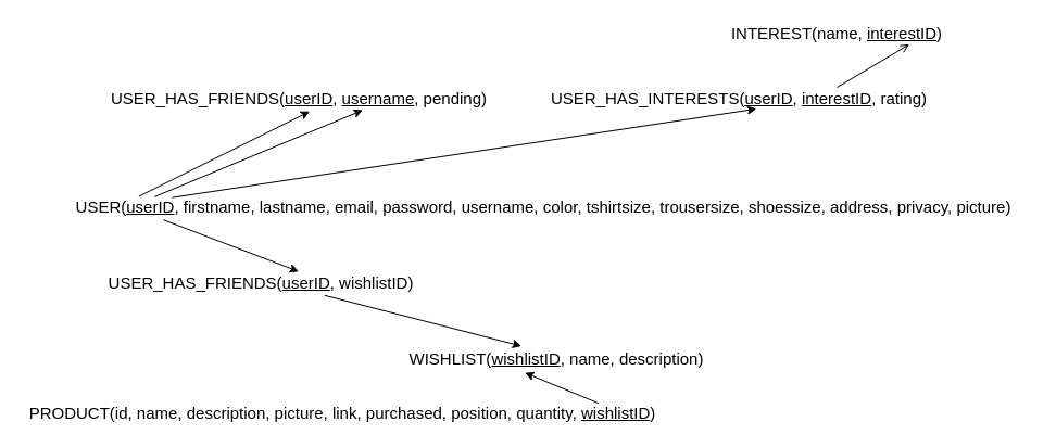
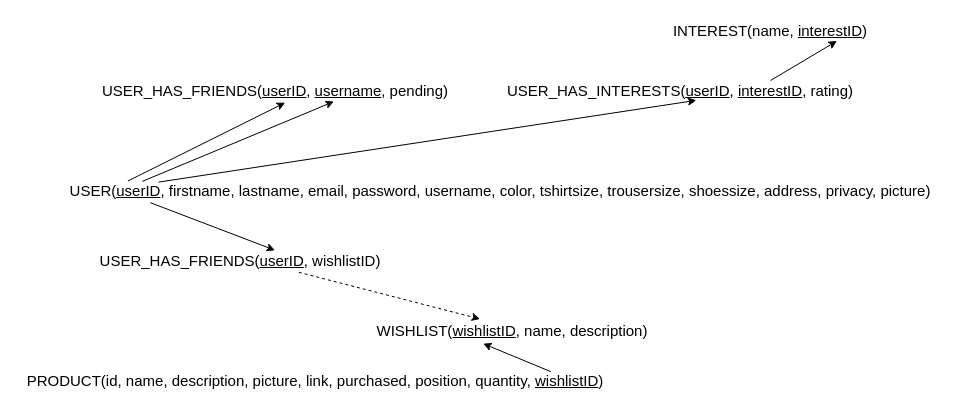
  <mxCell id="0" />
  <mxCell id="1" parent="0" />
  <mxCell id="2" value="&lt;font style=&quot;font-size: 15px&quot;&gt;USER(&lt;u&gt;userID&lt;/u&gt;, firstname, lastname, email, password, username, color, tshirtsize, trousersize, shoessize, address, privacy, picture)&lt;/font&gt;" style="text;html=1;strokeColor=none;fillColor=none;align=center;verticalAlign=middle;whiteSpace=wrap;rounded=0;" parent="1" vertex="1"><mxGeometry x="50" y="180" width="900" height="20" as="geometry" /></mxCell>
  <mxCell id="3" value="&lt;font style=&quot;font-size: 15px&quot;&gt;WISHLIST(&lt;u&gt;wishlistID&lt;/u&gt;, name, description)&lt;/font&gt;" style="text;html=1;strokeColor=none;fillColor=none;align=center;verticalAlign=middle;whiteSpace=wrap;rounded=0;" parent="1" vertex="1"><mxGeometry x="359" y="320" width="306" height="20" as="geometry" /></mxCell>
  <mxCell id="4" value="&lt;font style=&quot;font-size: 15px&quot;&gt;PRODUCT(id, name, description, picture, link, purchased, position, quantity, &lt;u&gt;wishlistID&lt;/u&gt;)&lt;/font&gt;" style="text;html=1;strokeColor=none;fillColor=none;align=center;verticalAlign=middle;whiteSpace=wrap;rounded=0;" parent="1" vertex="1"><mxGeometry x="20" y="370" width="590" height="20" as="geometry" /></mxCell>
  <mxCell id="5" value="&lt;font style=&quot;font-size: 15px&quot;&gt;INTEREST(name, &lt;u&gt;interestID&lt;/u&gt;)&lt;/font&gt;" style="text;html=1;strokeColor=none;fillColor=none;align=center;verticalAlign=middle;whiteSpace=wrap;rounded=0;" parent="1" vertex="1"><mxGeometry x="660" y="20" width="220" height="20" as="geometry" /></mxCell>
  <mxCell id="6" value="&lt;font style=&quot;font-size: 15px&quot;&gt;USER_HAS_FRIENDS(&lt;u&gt;userID&lt;/u&gt;, &lt;u&gt;username&lt;/u&gt;, pending)&lt;/font&gt;" style="text;html=1;strokeColor=none;fillColor=none;align=center;verticalAlign=middle;whiteSpace=wrap;rounded=0;" parent="1" vertex="1"><mxGeometry x="90" y="80" width="370" height="20" as="geometry" /></mxCell>
  <mxCell id="7" value="&lt;font style=&quot;font-size: 15px&quot;&gt;USER_HAS_INTERESTS(&lt;u&gt;userID&lt;/u&gt;, &lt;u&gt;interestID&lt;/u&gt;, rating)&lt;/font&gt;" style="text;html=1;strokeColor=none;fillColor=none;align=center;verticalAlign=middle;whiteSpace=wrap;rounded=0;" parent="1" vertex="1"><mxGeometry x="500" y="80" width="360" height="20" as="geometry" /></mxCell>
  <mxCell id="8" value="&lt;font style=&quot;font-size: 15px&quot;&gt;USER_HAS_FRIENDS(&lt;u&gt;userID&lt;/u&gt;, wishlistID)&lt;/font&gt;" style="text;html=1;strokeColor=none;fillColor=none;align=center;verticalAlign=middle;whiteSpace=wrap;rounded=0;" parent="1" vertex="1"><mxGeometry x="60" y="250" width="360" height="20" as="geometry" /></mxCell>
  <mxCell id="9" value="" style="endArrow=classic;html=1;entryX=0.526;entryY=1.11;entryDx=0;entryDy=0;entryPerimeter=0;exitX=0.086;exitY=0.024;exitDx=0;exitDy=0;exitPerimeter=0;" parent="1" source="2" target="6" edge="1"><mxGeometry width="50" height="50" relative="1" as="geometry"><mxPoint x="170" y="160" as="sourcePoint" /><mxPoint x="220" y="110" as="targetPoint" /></mxGeometry></mxCell>
  <mxCell id="10" value="" style="endArrow=classic;html=1;entryX=0.658;entryY=1.05;entryDx=0;entryDy=0;entryPerimeter=0;exitX=0.102;exitY=0.043;exitDx=0;exitDy=0;exitPerimeter=0;" parent="1" source="2" target="6" edge="1"><mxGeometry width="50" height="50" relative="1" as="geometry"><mxPoint x="260" y="177.6" as="sourcePoint" /><mxPoint x="321.28" y="80" as="targetPoint" /></mxGeometry></mxCell>
  <mxCell id="11" value="" style="endArrow=classic;html=1;entryX=0.596;entryY=-0.01;entryDx=0;entryDy=0;entryPerimeter=0;exitX=0.111;exitY=1.11;exitDx=0;exitDy=0;exitPerimeter=0;" parent="1" source="2" target="8" edge="1"><mxGeometry width="50" height="50" relative="1" as="geometry"><mxPoint x="260" y="337.6" as="sourcePoint" /><mxPoint x="321.28" y="240" as="targetPoint" /></mxGeometry></mxCell>
- <mxCell id="12" value="" style="endArrow=classic;html=1;entryX=0.394;entryY=-0.075;entryDx=0;entryDy=0;entryPerimeter=0;exitX=0.662;exitY=1.09;exitDx=0;exitDy=0;exitPerimeter=0;" parent="1" source="8" target="3" edge="1"><mxGeometry width="50" height="50" relative="1" as="geometry"><mxPoint x="228.08" y="209.8" as="sourcePoint" /><mxPoint x="289.36" y="112.2" as="targetPoint" /></mxGeometry></mxCell>
+ <mxCell id="12" value="" style="endArrow=classic;html=1;entryX=0.394;entryY=-0.075;entryDx=0;entryDy=0;entryPerimeter=0;exitX=0.662;exitY=1.09;exitDx=0;exitDy=0;exitPerimeter=0;dashed=1;" parent="1" source="8" target="3" edge="1"><mxGeometry width="50" height="50" relative="1" as="geometry"><mxPoint x="228.08" y="209.8" as="sourcePoint" /><mxPoint x="289.36" y="112.2" as="targetPoint" /></mxGeometry></mxCell>
  <mxCell id="13" value="" style="endArrow=classic;html=1;entryX=0.404;entryY=1.158;entryDx=0;entryDy=0;entryPerimeter=0;exitX=0.899;exitY=0.058;exitDx=0;exitDy=0;exitPerimeter=0;" parent="1" source="4" target="3" edge="1"><mxGeometry width="50" height="50" relative="1" as="geometry"><mxPoint x="464" y="290" as="sourcePoint" /><mxPoint x="492.44" y="338.5" as="targetPoint" /></mxGeometry></mxCell>
- <mxCell id="14" value="" style="endArrow=open;html=1;entryX=0.802;entryY=1.025;entryDx=0;entryDy=0;entryPerimeter=0;exitX=0.75;exitY=0;exitDx=0;exitDy=0;" parent="1" source="7" target="5" edge="1"><mxGeometry width="50" height="50" relative="1" as="geometry"><mxPoint x="474" y="300" as="sourcePoint" /><mxPoint x="502.44" y="348.5" as="targetPoint" /></mxGeometry></mxCell>
+ <mxCell id="14" value="" style="endArrow=classic;html=1;entryX=0.802;entryY=1.025;entryDx=0;entryDy=0;entryPerimeter=0;exitX=0.75;exitY=0;exitDx=0;exitDy=0;" parent="1" source="7" target="5" edge="1"><mxGeometry width="50" height="50" relative="1" as="geometry"><mxPoint x="474" y="300" as="sourcePoint" /><mxPoint x="502.44" y="348.5" as="targetPoint" /></mxGeometry></mxCell>
  <mxCell id="15" value="" style="endArrow=classic;html=1;exitX=0.12;exitY=0.081;exitDx=0;exitDy=0;exitPerimeter=0;entryX=0.544;entryY=0.992;entryDx=0;entryDy=0;entryPerimeter=0;" parent="1" source="2" target="7" edge="1"><mxGeometry width="50" height="50" relative="1" as="geometry"><mxPoint x="450" y="150" as="sourcePoint" /><mxPoint x="500" y="100" as="targetPoint" /></mxGeometry></mxCell>
